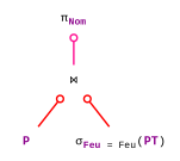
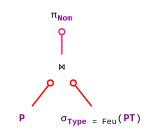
  digraph {
    rankdir=BT
    fontname="Liberation Mono"
    node [fontname="Liberation Mono" shape=none]
    edge [color=red style=bold arrowhead=odot fontname="Liberation Mono"]
    n1 [fontcolor=darkmagenta label=<<b>P</b>>]
    n2 [label=<⋈>]
    n3 [label=<π<sub><font color="darkmagenta"><b>Nom</b></font></sub>>]
-   n4 [label=<σ<sub><font color="darkmagenta"><b>Feu</b></font> = Feu</sub>(<font color="darkmagenta"><b>PT</b></font>)>]
+   n4 [label=<σ<sub><font color="darkmagenta"><b>Type</b></font> = Feu</sub>(<font color="darkmagenta"><b>PT</b></font>)>]
    n1 -> n2
    n2 -> n3 [color=deeppink]
    n4 -> n2
  }
